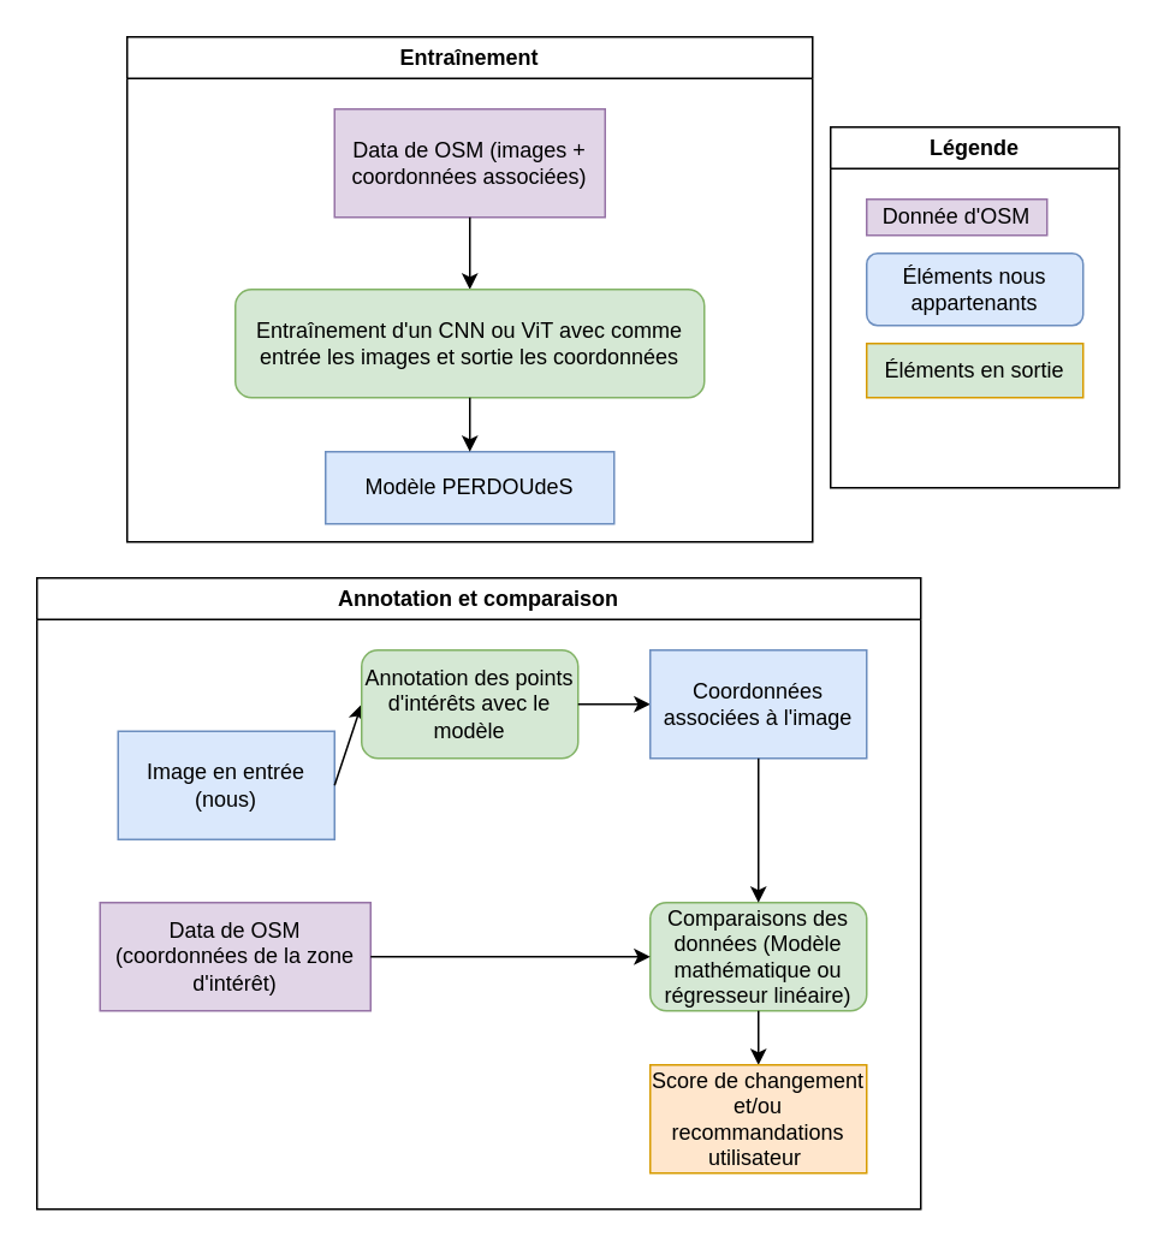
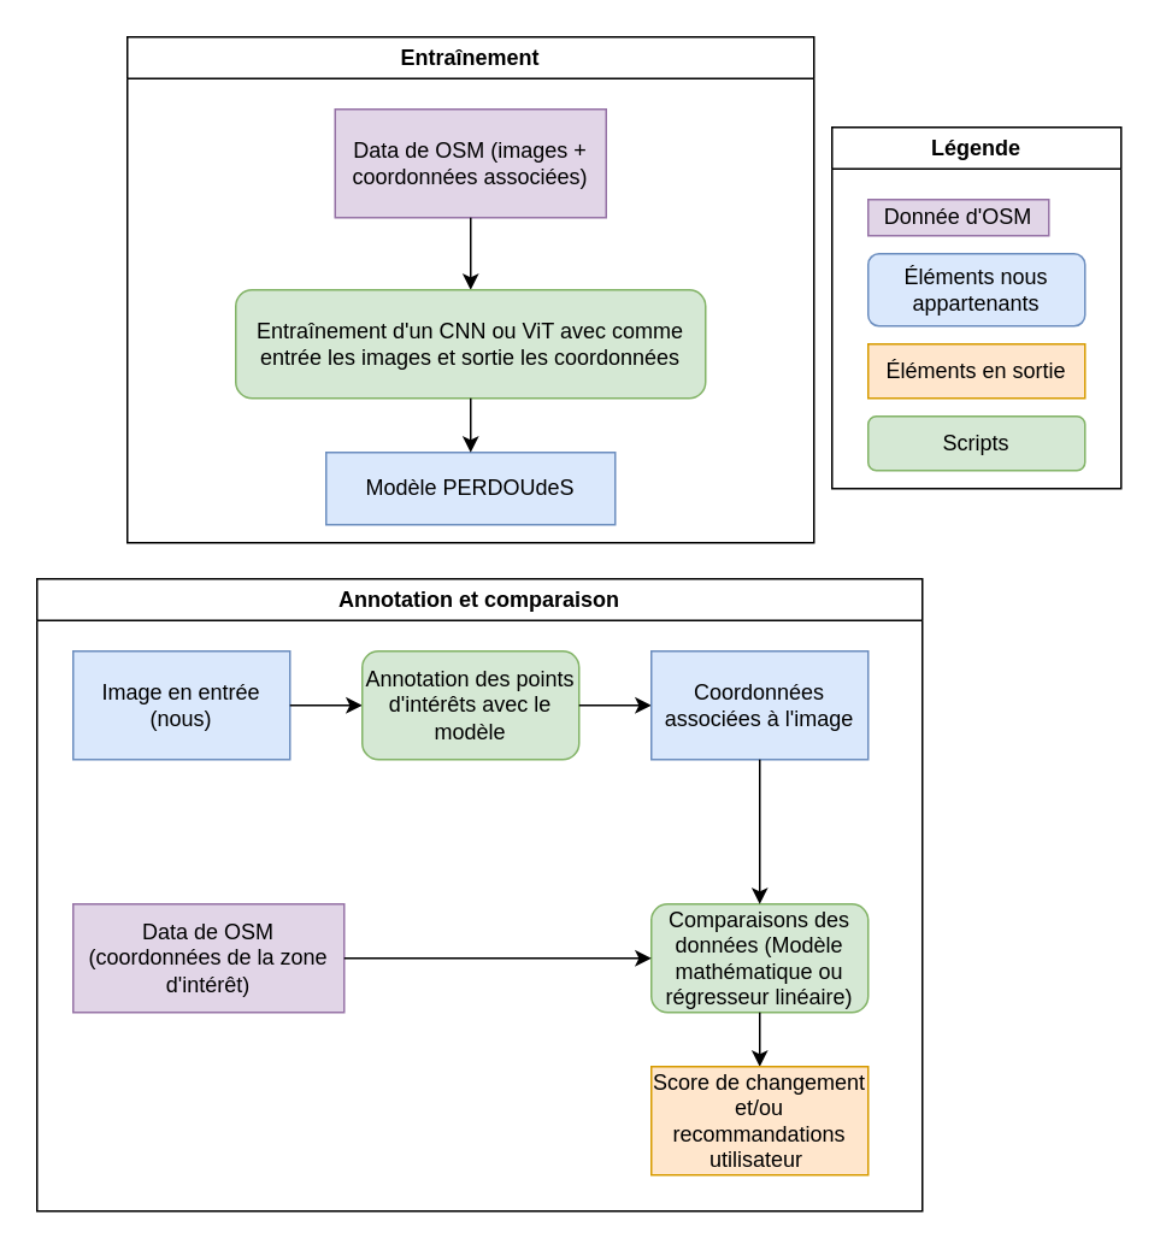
  <mxCell id="0" />
  <mxCell id="1" parent="0" />
- <mxCell id="2" value="Image en entrée (nous)" style="rounded=0;whiteSpace=wrap;html=1;fillColor=#dae8fc;strokeColor=#6c8ebf;" vertex="1" parent="1"><mxGeometry x="65" y="405" width="120" height="60" as="geometry" /></mxCell>
+ <mxCell id="2" value="Image en entrée (nous)" style="rounded=0;whiteSpace=wrap;html=1;fillColor=#dae8fc;strokeColor=#6c8ebf;" vertex="1" parent="1"><mxGeometry x="40" y="360" width="120" height="60" as="geometry" /></mxCell>
  <mxCell id="3" value="" style="endArrow=classic;html=1;rounded=0;exitX=1;exitY=0.5;exitDx=0;exitDy=0;" edge="1" parent="1" source="2"><mxGeometry width="50" height="50" relative="1" as="geometry"><mxPoint x="280" y="520" as="sourcePoint" /><mxPoint x="200" y="390" as="targetPoint" /></mxGeometry></mxCell>
  <mxCell id="4" value="Data de OSM (images + coordonnées associées)" style="rounded=0;whiteSpace=wrap;html=1;fillColor=#e1d5e7;strokeColor=#9673a6;" vertex="1" parent="1"><mxGeometry x="185" y="60" width="150" height="60" as="geometry" /></mxCell>
  <mxCell id="5" value="" style="endArrow=classic;html=1;rounded=0;exitX=0.5;exitY=1;exitDx=0;exitDy=0;" edge="1" parent="1" source="4"><mxGeometry width="50" height="50" relative="1" as="geometry"><mxPoint x="210" y="300" as="sourcePoint" /><mxPoint x="260" y="160" as="targetPoint" /></mxGeometry></mxCell>
  <mxCell id="6" value="Entraînement d'un CNN ou ViT avec comme entrée les images et sortie les coordonnées" style="rounded=1;whiteSpace=wrap;html=1;fillColor=#d5e8d4;strokeColor=#82b366;" vertex="1" parent="1"><mxGeometry x="130" y="160" width="260" height="60" as="geometry" /></mxCell>
  <mxCell id="7" value="Annotation des points d'intérêts avec le modèle" style="rounded=1;whiteSpace=wrap;html=1;fillColor=#d5e8d4;strokeColor=#82b366;" vertex="1" parent="1"><mxGeometry x="200" y="360" width="120" height="60" as="geometry" /></mxCell>
  <mxCell id="8" value="Modèle PERDOUdeS" style="rounded=0;whiteSpace=wrap;html=1;fillColor=#dae8fc;strokeColor=#6c8ebf;" vertex="1" parent="1"><mxGeometry x="180" y="250" width="160" height="40" as="geometry" /></mxCell>
  <mxCell id="9" value="" style="endArrow=classic;html=1;rounded=0;exitX=0.5;exitY=1;exitDx=0;exitDy=0;" edge="1" parent="1" source="6"><mxGeometry width="50" height="50" relative="1" as="geometry"><mxPoint x="210" y="300" as="sourcePoint" /><mxPoint x="260" y="250" as="targetPoint" /></mxGeometry></mxCell>
  <mxCell id="10" value="Entraînement" style="swimlane;whiteSpace=wrap;html=1;" vertex="1" parent="1"><mxGeometry x="70" y="20" width="380" height="280" as="geometry" /></mxCell>
  <mxCell id="11" value="" style="endArrow=classic;html=1;rounded=0;exitX=1;exitY=0.5;exitDx=0;exitDy=0;" edge="1" parent="1" source="7"><mxGeometry width="50" height="50" relative="1" as="geometry"><mxPoint x="210" y="400" as="sourcePoint" /><mxPoint x="360" y="390" as="targetPoint" /></mxGeometry></mxCell>
  <mxCell id="12" value="Annotation et comparaison" style="swimlane;whiteSpace=wrap;html=1;" vertex="1" parent="1"><mxGeometry x="20" y="320" width="490" height="350" as="geometry" /></mxCell>
  <mxCell id="13" value="Comparaisons des données (Modèle mathématique ou régresseur linéaire)" style="rounded=1;whiteSpace=wrap;html=1;fillColor=#d5e8d4;strokeColor=#82b366;" vertex="1" parent="12"><mxGeometry x="340" y="180" width="120" height="60" as="geometry" /></mxCell>
- <mxCell id="14" value="Data de OSM (coordonnées de la zone d'intérêt)" style="rounded=0;whiteSpace=wrap;html=1;fillColor=#e1d5e7;strokeColor=#9673a6;" vertex="1" parent="12"><mxGeometry x="35" y="180" width="150" height="60" as="geometry" /></mxCell>
+ <mxCell id="14" value="Data de OSM (coordonnées de la zone d'intérêt)" style="rounded=0;whiteSpace=wrap;html=1;fillColor=#e1d5e7;strokeColor=#9673a6;" vertex="1" parent="12"><mxGeometry x="20" y="180" width="150" height="60" as="geometry" /></mxCell>
  <mxCell id="15" value="" style="endArrow=classic;html=1;rounded=0;exitX=0.5;exitY=1;exitDx=0;exitDy=0;" edge="1" parent="12" source="13" target="16"><mxGeometry width="50" height="50" relative="1" as="geometry"><mxPoint x="180" y="120" as="sourcePoint" /><mxPoint x="400" y="300" as="targetPoint" /></mxGeometry></mxCell>
  <mxCell id="16" value="Score de changement et/ou recommandations utilisateur&amp;nbsp;" style="rounded=0;whiteSpace=wrap;html=1;fillColor=#ffe6cc;strokeColor=#d79b00;" vertex="1" parent="12"><mxGeometry x="340" y="270" width="120" height="60" as="geometry" /></mxCell>
  <mxCell id="17" value="Coordonnées associées à l'image" style="rounded=0;whiteSpace=wrap;html=1;fillColor=#dae8fc;strokeColor=#6c8ebf;" vertex="1" parent="12"><mxGeometry x="340" y="40" width="120" height="60" as="geometry" /></mxCell>
  <mxCell id="18" value="" style="endArrow=classic;html=1;rounded=0;exitX=0.5;exitY=1;exitDx=0;exitDy=0;entryX=0.5;entryY=0;entryDx=0;entryDy=0;" edge="1" parent="12" source="17" target="13"><mxGeometry width="50" height="50" relative="1" as="geometry"><mxPoint x="190" y="80" as="sourcePoint" /><mxPoint x="240" y="30" as="targetPoint" /></mxGeometry></mxCell>
  <mxCell id="19" value="" style="endArrow=classic;html=1;rounded=0;exitX=1;exitY=0.5;exitDx=0;exitDy=0;entryX=0;entryY=0.5;entryDx=0;entryDy=0;" edge="1" parent="12" source="14" target="13"><mxGeometry width="50" height="50" relative="1" as="geometry"><mxPoint x="190" y="80" as="sourcePoint" /><mxPoint x="240" y="30" as="targetPoint" /></mxGeometry></mxCell>
  <mxCell id="20" value="Légende" style="swimlane;whiteSpace=wrap;html=1;" vertex="1" parent="1"><mxGeometry x="460" y="70" width="160" height="200" as="geometry" /></mxCell>
  <mxCell id="21" value="Donnée d'OSM" style="rounded=0;whiteSpace=wrap;html=1;fillColor=#e1d5e7;strokeColor=#9673a6;" vertex="1" parent="20"><mxGeometry x="20" y="40" width="100" height="20" as="geometry" /></mxCell>
  <mxCell id="22" value="Éléments nous appartenants" style="whiteSpace=wrap;html=1;fillColor=#dae8fc;strokeColor=#6c8ebf;rounded=1;" vertex="1" parent="20"><mxGeometry x="20" y="70" width="120" height="40" as="geometry" /></mxCell>
- <mxCell id="23" value="Éléments en sortie" style="rounded=0;whiteSpace=wrap;html=1;fillColor=#d5e8d4;strokeColor=#d79b00;" vertex="1" parent="20"><mxGeometry x="20" y="120" width="120" height="30" as="geometry" /></mxCell>
+ <mxCell id="23" value="Éléments en sortie" style="rounded=0;whiteSpace=wrap;html=1;fillColor=#ffe6cc;strokeColor=#d79b00;" vertex="1" parent="20"><mxGeometry x="20" y="120" width="120" height="30" as="geometry" /></mxCell>
+ <mxCell id="24" value="Scripts" style="rounded=1;whiteSpace=wrap;html=1;fillColor=#d5e8d4;strokeColor=#82b366;" vertex="1" parent="20"><mxGeometry x="20" y="160" width="120" height="30" as="geometry" /></mxCell>
